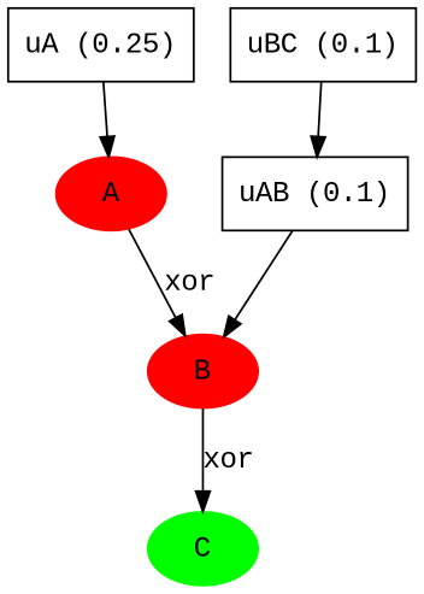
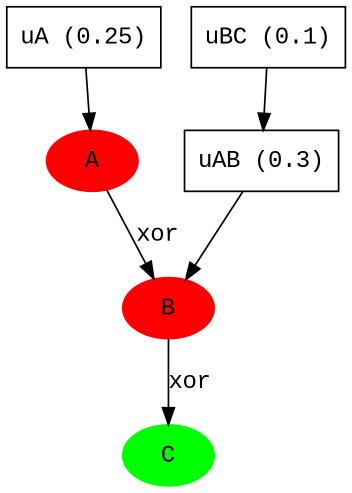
  digraph {
    fontname="Liberation Mono"
    node [fontname="Liberation Mono"]
    edge [fontname="Liberation Mono"]
    n1 [label="uA (0.25)" shape=box]
    A [color=red style=filled]
    B [color=red style=filled]
-   n4 [label="uAB (0.1)" shape=box]
+   n4 [label="uAB (0.3)" shape=box]
    C [color=green style=filled]
    n6 [label="uBC (0.1)" shape=box]
    n1 -> A
    A -> B [label=xor]
    B -> C [label=xor]
    n4 -> B
    n6 -> n4
  }
